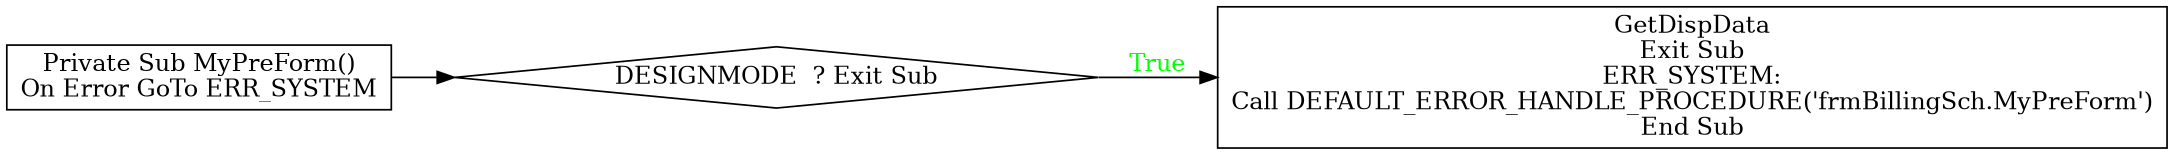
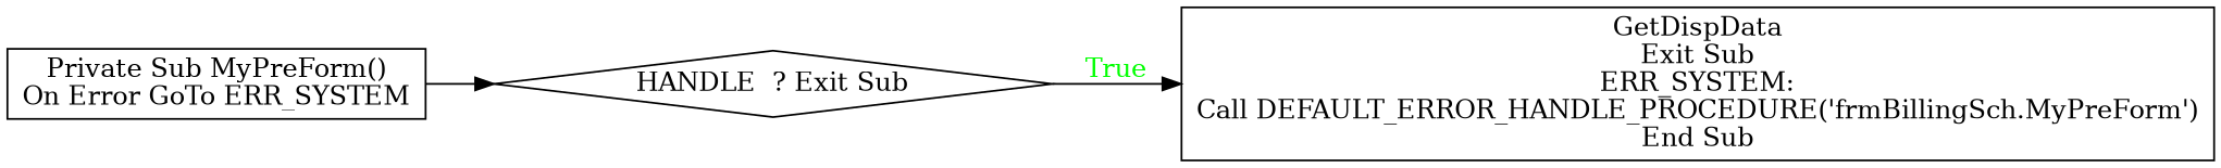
  digraph {
    rankdir=LR
    node [shape=box]
    n1 [label="Private Sub MyPreForm()\nOn Error GoTo ERR_SYSTEM"]
-   n2 [label="DESIGNMODE  ? Exit Sub" shape=diamond]
+   n2 [label="HANDLE  ? Exit Sub" shape=diamond]
    n3 [label="GetDispData\nExit Sub\nERR_SYSTEM:\nCall DEFAULT_ERROR_HANDLE_PROCEDURE('frmBillingSch.MyPreForm')\nEnd Sub"]
    n1 -> n2
    n2 -> n3 [fontcolor=GREEN label=True]
  }
